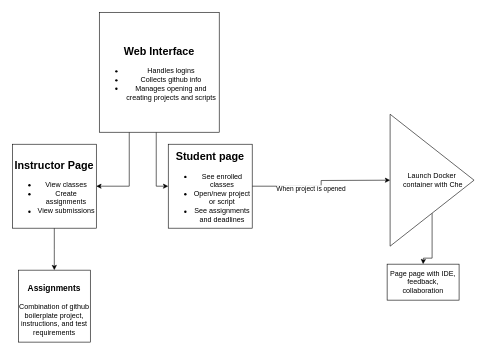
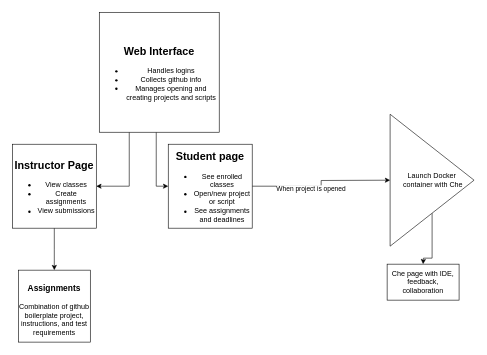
  <mxCell id="0" />
  <mxCell id="1" parent="0" />
  <mxCell id="2" style="edgeStyle=orthogonalEdgeStyle;rounded=0;orthogonalLoop=1;jettySize=auto;html=1;" edge="1" parent="1" source="4"><mxGeometry relative="1" as="geometry"><mxPoint x="650" y="300" as="targetPoint" /></mxGeometry></mxCell>
  <mxCell id="3" value="When project is opened" style="edgeLabel;html=1;align=center;verticalAlign=middle;resizable=0;points=[];" vertex="1" connectable="0" parent="2"><mxGeometry x="-0.191" y="-4" relative="1" as="geometry"><mxPoint as="offset" /></mxGeometry></mxCell>
  <mxCell id="4" value="&lt;h2&gt;Student page&lt;/h2&gt;&lt;div&gt;&lt;ul&gt;&lt;li&gt;See enrolled classes&lt;/li&gt;&lt;li&gt;Open/new project or script&lt;/li&gt;&lt;li&gt;See assignments and deadlines&lt;/li&gt;&lt;/ul&gt;&lt;/div&gt;" style="whiteSpace=wrap;html=1;aspect=fixed;" vertex="1" parent="1"><mxGeometry x="280" y="240" width="140" height="140" as="geometry" /></mxCell>
  <mxCell id="5" style="edgeStyle=orthogonalEdgeStyle;rounded=0;orthogonalLoop=1;jettySize=auto;html=1;" edge="1" parent="1" source="6"><mxGeometry relative="1" as="geometry"><mxPoint x="705" y="440" as="targetPoint" /></mxGeometry></mxCell>
  <mxCell id="6" value="Launch Docker&lt;div&gt;&amp;nbsp;container with Che&lt;/div&gt;" style="triangle;whiteSpace=wrap;html=1;rotation=0;" vertex="1" parent="1"><mxGeometry x="650" y="190" width="140" height="220" as="geometry" /></mxCell>
- <mxCell id="7" value="Page page with IDE, feedback, collaboration" style="whiteSpace=wrap;html=1;" vertex="1" parent="1"><mxGeometry x="645" y="440" width="120" height="60" as="geometry" /></mxCell>
+ <mxCell id="7" value="Che page with IDE, feedback, collaboration" style="whiteSpace=wrap;html=1;" vertex="1" parent="1"><mxGeometry x="645" y="440" width="120" height="60" as="geometry" /></mxCell>
  <mxCell id="8" style="edgeStyle=orthogonalEdgeStyle;rounded=0;orthogonalLoop=1;jettySize=auto;html=1;entryX=0;entryY=0.5;entryDx=0;entryDy=0;" edge="1" parent="1" source="10" target="4"><mxGeometry relative="1" as="geometry"><Array as="points"><mxPoint x="260" y="310" /></Array></mxGeometry></mxCell>
  <mxCell id="9" style="edgeStyle=orthogonalEdgeStyle;rounded=0;orthogonalLoop=1;jettySize=auto;html=1;exitX=0.25;exitY=1;exitDx=0;exitDy=0;entryX=1;entryY=0.5;entryDx=0;entryDy=0;" edge="1" parent="1" source="10" target="12"><mxGeometry relative="1" as="geometry" /></mxCell>
  <mxCell id="10" value="&lt;h2&gt;Web Interface&lt;/h2&gt;&lt;div&gt;&lt;ul&gt;&lt;li&gt;Handles logins&lt;/li&gt;&lt;li&gt;Collects github info&lt;/li&gt;&lt;li&gt;Manages opening and creating projects and scripts&lt;/li&gt;&lt;/ul&gt;&lt;/div&gt;" style="whiteSpace=wrap;html=1;aspect=fixed;" vertex="1" parent="1"><mxGeometry x="165" y="20" width="200" height="200" as="geometry" /></mxCell>
  <mxCell id="11" style="edgeStyle=orthogonalEdgeStyle;rounded=0;orthogonalLoop=1;jettySize=auto;html=1;" edge="1" parent="1" source="12"><mxGeometry relative="1" as="geometry"><mxPoint x="90" y="450" as="targetPoint" /></mxGeometry></mxCell>
  <mxCell id="12" value="&lt;h2&gt;Instructor Page&lt;/h2&gt;&lt;div&gt;&lt;ul&gt;&lt;li&gt;View classes&lt;/li&gt;&lt;li&gt;Create assignments&lt;/li&gt;&lt;li&gt;View submissions&lt;/li&gt;&lt;/ul&gt;&lt;/div&gt;" style="whiteSpace=wrap;html=1;aspect=fixed;" vertex="1" parent="1"><mxGeometry x="20" y="240" width="140" height="140" as="geometry" /></mxCell>
  <mxCell id="13" value="&lt;h3&gt;Assignments&lt;/h3&gt;&lt;div&gt;Combination of github boilerplate project, instructions, and test requirements&lt;/div&gt;" style="whiteSpace=wrap;html=1;aspect=fixed;" vertex="1" parent="1"><mxGeometry x="30" y="450" width="120" height="120" as="geometry" /></mxCell>
